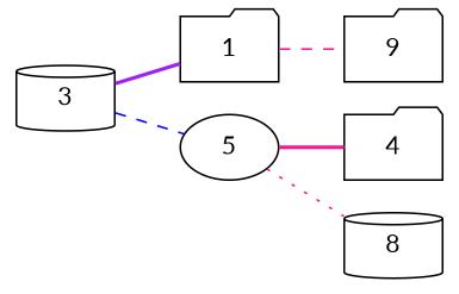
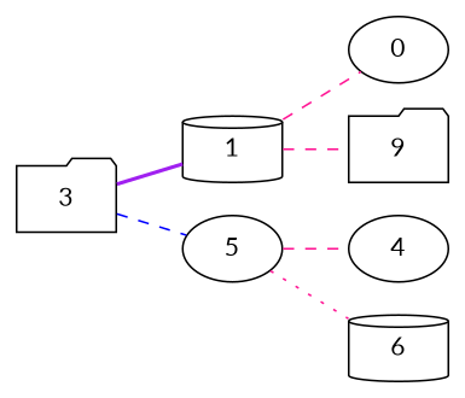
  graph {
    fontname=Lato
    rankdir=LR
    node [fontname=Lato shape=ellipse]
    edge [color=deeppink fontname=Lato style=dashed]
-   n1 [label=3 shape=cylinder]
-   n2 [label=1 shape=folder]
+   n1 [label=3 shape=folder]
+   n2 [label=1 shape=cylinder]
    n3 [label=5]
+   n4 [label=0]
    n5 [label=9 shape=folder]
-   n6 [label=4 shape=folder]
-   n7 [label=8 shape=cylinder]
+   n6 [label=4]
+   n7 [label=6 shape=cylinder]
    n1 -- n2 [color=purple style=bold]
    n1 -- n3 [color=blue]
+   n2 -- n4
    n2 -- n5
-   n3 -- n6 [style=bold]
+   n3 -- n6
    n3 -- n7 [style=dotted]
  }
